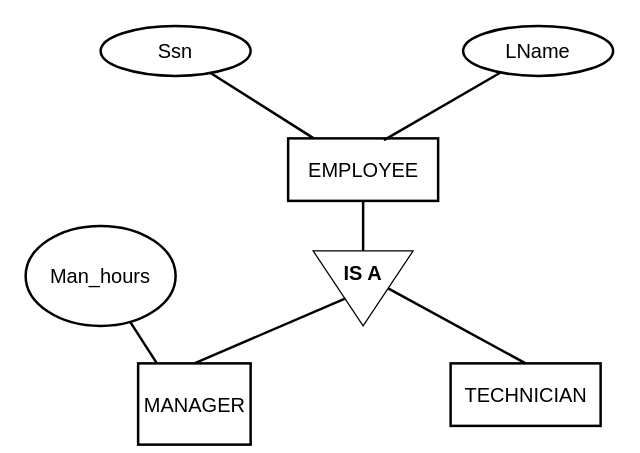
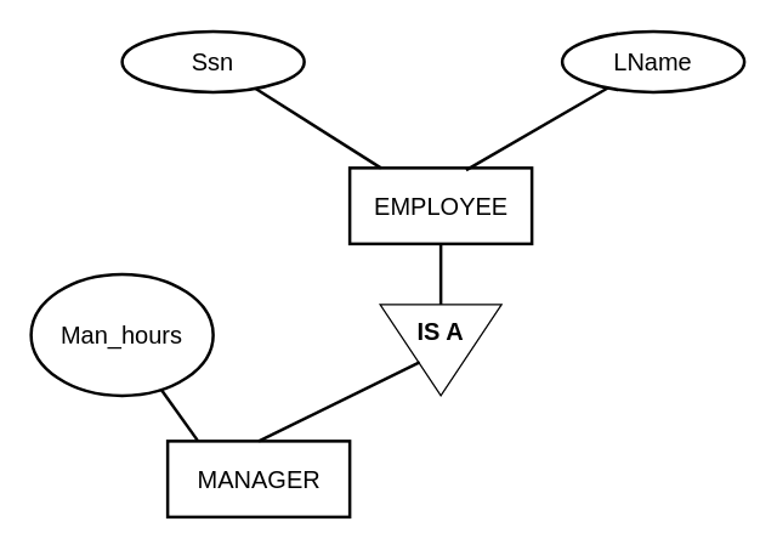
  <mxCell id="0" />
  <mxCell id="1" parent="0" />
  <mxCell id="2" value="EMPLOYEE" style="html=1;fillColor=none;fontSize=16;strokeWidth=2;" parent="1" vertex="1"><mxGeometry x="230" y="110" width="120" height="50" as="geometry" /></mxCell>
  <mxCell id="3" value="" style="endArrow=none;html=1;endFill=0;strokeWidth=2;exitX=0;exitY=0.5;exitDx=0;exitDy=0;" parent="1" source="6" target="2" edge="1"><mxGeometry width="50" height="50" relative="1" as="geometry"><mxPoint x="350" y="100" as="sourcePoint" /><mxPoint x="256" y="110" as="targetPoint" /></mxGeometry></mxCell>
  <mxCell id="4" value="Ssn" style="ellipse;whiteSpace=wrap;html=1;strokeWidth=2;fillColor=none;fontSize=16;fontStyle=0" parent="1" vertex="1"><mxGeometry x="80" y="20" width="120" height="40" as="geometry" /></mxCell>
  <mxCell id="5" value="" style="endArrow=none;html=1;strokeWidth=2;fontSize=16;" parent="1" source="2" target="4" edge="1"><mxGeometry width="50" height="50" relative="1" as="geometry"><mxPoint x="30" y="220" as="sourcePoint" /><mxPoint x="80" y="170" as="targetPoint" /></mxGeometry></mxCell>
  <mxCell id="6" value="IS A" style="triangle;whiteSpace=wrap;html=1;direction=south;fontStyle=1;fontSize=16;spacingBottom=24;" parent="1" vertex="1"><mxGeometry x="250" y="200" width="80" height="60" as="geometry" /></mxCell>
- <mxCell id="7" value="MANAGER" style="html=1;fillColor=none;fontSize=16;strokeWidth=2;" parent="1" vertex="1"><mxGeometry x="110" y="290" width="90" height="65" as="geometry" /></mxCell>
+ <mxCell id="7" value="MANAGER" style="html=1;fillColor=none;fontSize=16;strokeWidth=2;" parent="1" vertex="1"><mxGeometry x="110" y="290" width="120" height="50" as="geometry" /></mxCell>
  <mxCell id="8" value="" style="endArrow=none;html=1;endFill=0;strokeWidth=2;exitX=0.5;exitY=0;exitDx=0;exitDy=0;entryX=0.633;entryY=0.675;entryDx=0;entryDy=0;entryPerimeter=0;" parent="1" source="7" target="6" edge="1"><mxGeometry width="50" height="50" relative="1" as="geometry"><mxPoint x="170" y="380" as="sourcePoint" /><mxPoint x="136" y="290" as="targetPoint" /></mxGeometry></mxCell>
- <mxCell id="9" value="TECHNICIAN" style="html=1;fillColor=none;fontSize=16;strokeWidth=2;" parent="1" vertex="1"><mxGeometry x="360" y="290" width="120" height="50" as="geometry" /></mxCell>
- <mxCell id="10" value="" style="endArrow=none;html=1;endFill=0;strokeWidth=2;exitX=0.5;exitY=0;exitDx=0;exitDy=0;entryX=0.5;entryY=0;entryDx=0;entryDy=0;" parent="1" source="9" target="6" edge="1"><mxGeometry width="50" height="50" relative="1" as="geometry"><mxPoint x="420" y="372" as="sourcePoint" /><mxPoint x="526" y="229.98" as="targetPoint" /></mxGeometry></mxCell>
  <mxCell id="11" value="Man_hours" style="ellipse;whiteSpace=wrap;html=1;strokeWidth=2;fillColor=none;fontSize=16;fontStyle=0" parent="1" vertex="1"><mxGeometry x="20" y="180" width="120" height="80" as="geometry" /></mxCell>
  <mxCell id="12" value="" style="endArrow=none;html=1;strokeWidth=2;fontSize=16;exitX=0.167;exitY=0;exitDx=0;exitDy=0;exitPerimeter=0;" parent="1" source="7" target="11" edge="1"><mxGeometry width="50" height="50" relative="1" as="geometry"><mxPoint x="125.714" y="290" as="sourcePoint" /><mxPoint x="-70" y="350" as="targetPoint" /></mxGeometry></mxCell>
  <mxCell id="13" value="LName" style="ellipse;whiteSpace=wrap;html=1;strokeWidth=2;fillColor=none;fontSize=16;fontStyle=0" parent="1" vertex="1"><mxGeometry x="370" y="20" width="120" height="40" as="geometry" /></mxCell>
  <mxCell id="14" value="" style="endArrow=none;html=1;strokeWidth=2;fontSize=16;exitX=0.639;exitY=0.029;exitDx=0;exitDy=0;exitPerimeter=0;" parent="1" source="2" target="13" edge="1"><mxGeometry width="50" height="50" relative="1" as="geometry"><mxPoint x="300" y="120" as="sourcePoint" /><mxPoint x="291.12" y="69.04" as="targetPoint" /></mxGeometry></mxCell>
